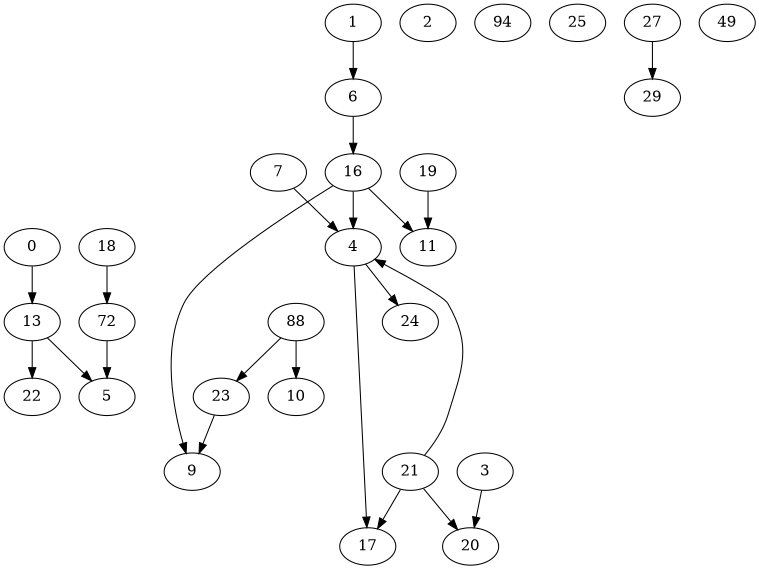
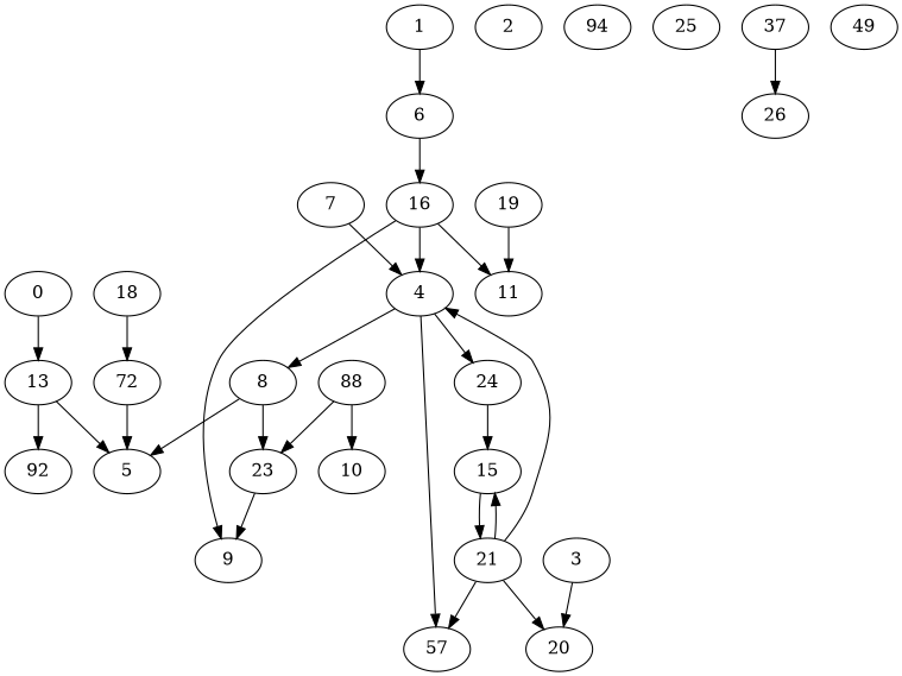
  digraph {
    n1 [label=0]
    n2 [label=13]
    n3 [label=11]
    n4 [label=1]
    n5 [label=6]
    n6 [label=16]
    n7 [label=2]
    n8 [label=3]
    n9 [label=20]
    n10 [label=4]
-   n12 [label=17]
+   n11 [label=8]
+   n12 [label=57]
    n13 [label=24]
    n14 [label=5]
    n15 [label=23]
+   n16 [label=15]
    n17 [label=9]
    n18 [label=7]
    n19 [label=10]
    n20 [label=72]
-   n21 [label=22]
+   n21 [label=92]
    n22 [label=94]
    n23 [label=21]
    n24 [label=18]
    n25 [label=19]
    n26 [label=25]
-   n27 [label=29]
-   n28 [label=27]
+   n27 [label=26]
+   n28 [label=37]
    n29 [label=88]
    n30 [label=49]
    n1 -> n2
    n2 -> n14
    n2 -> n21
    n4 -> n5
    n5 -> n6
    n6 -> n3
    n6 -> n10
    n6 -> n17
    n8 -> n9
+   n10 -> n11
    n10 -> n12
    n10 -> n13
+   n11 -> n14
+   n11 -> n15
+   n13 -> n16
    n15 -> n17
+   n16 -> n23
    n18 -> n10
    n20 -> n14
    n23 -> n9
    n23 -> n10
    n23 -> n12
+   n23 -> n16
    n24 -> n20
    n25 -> n3
    n28 -> n27
    n29 -> n15
    n29 -> n19
  }
